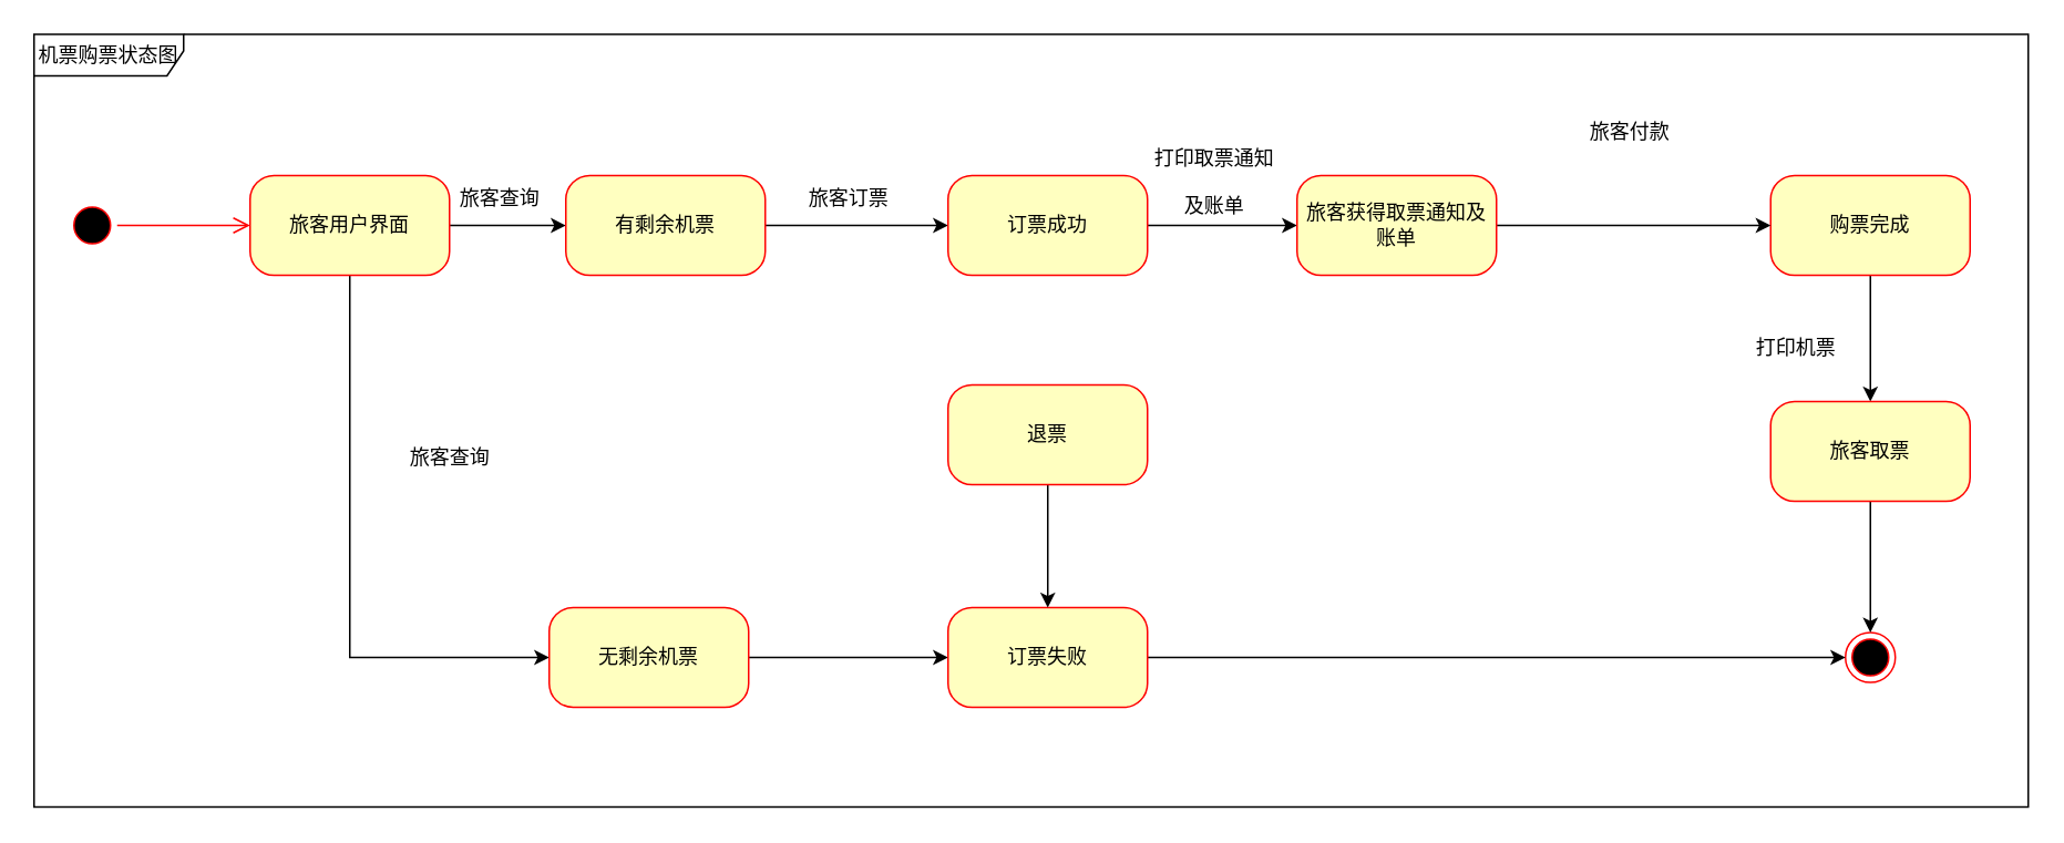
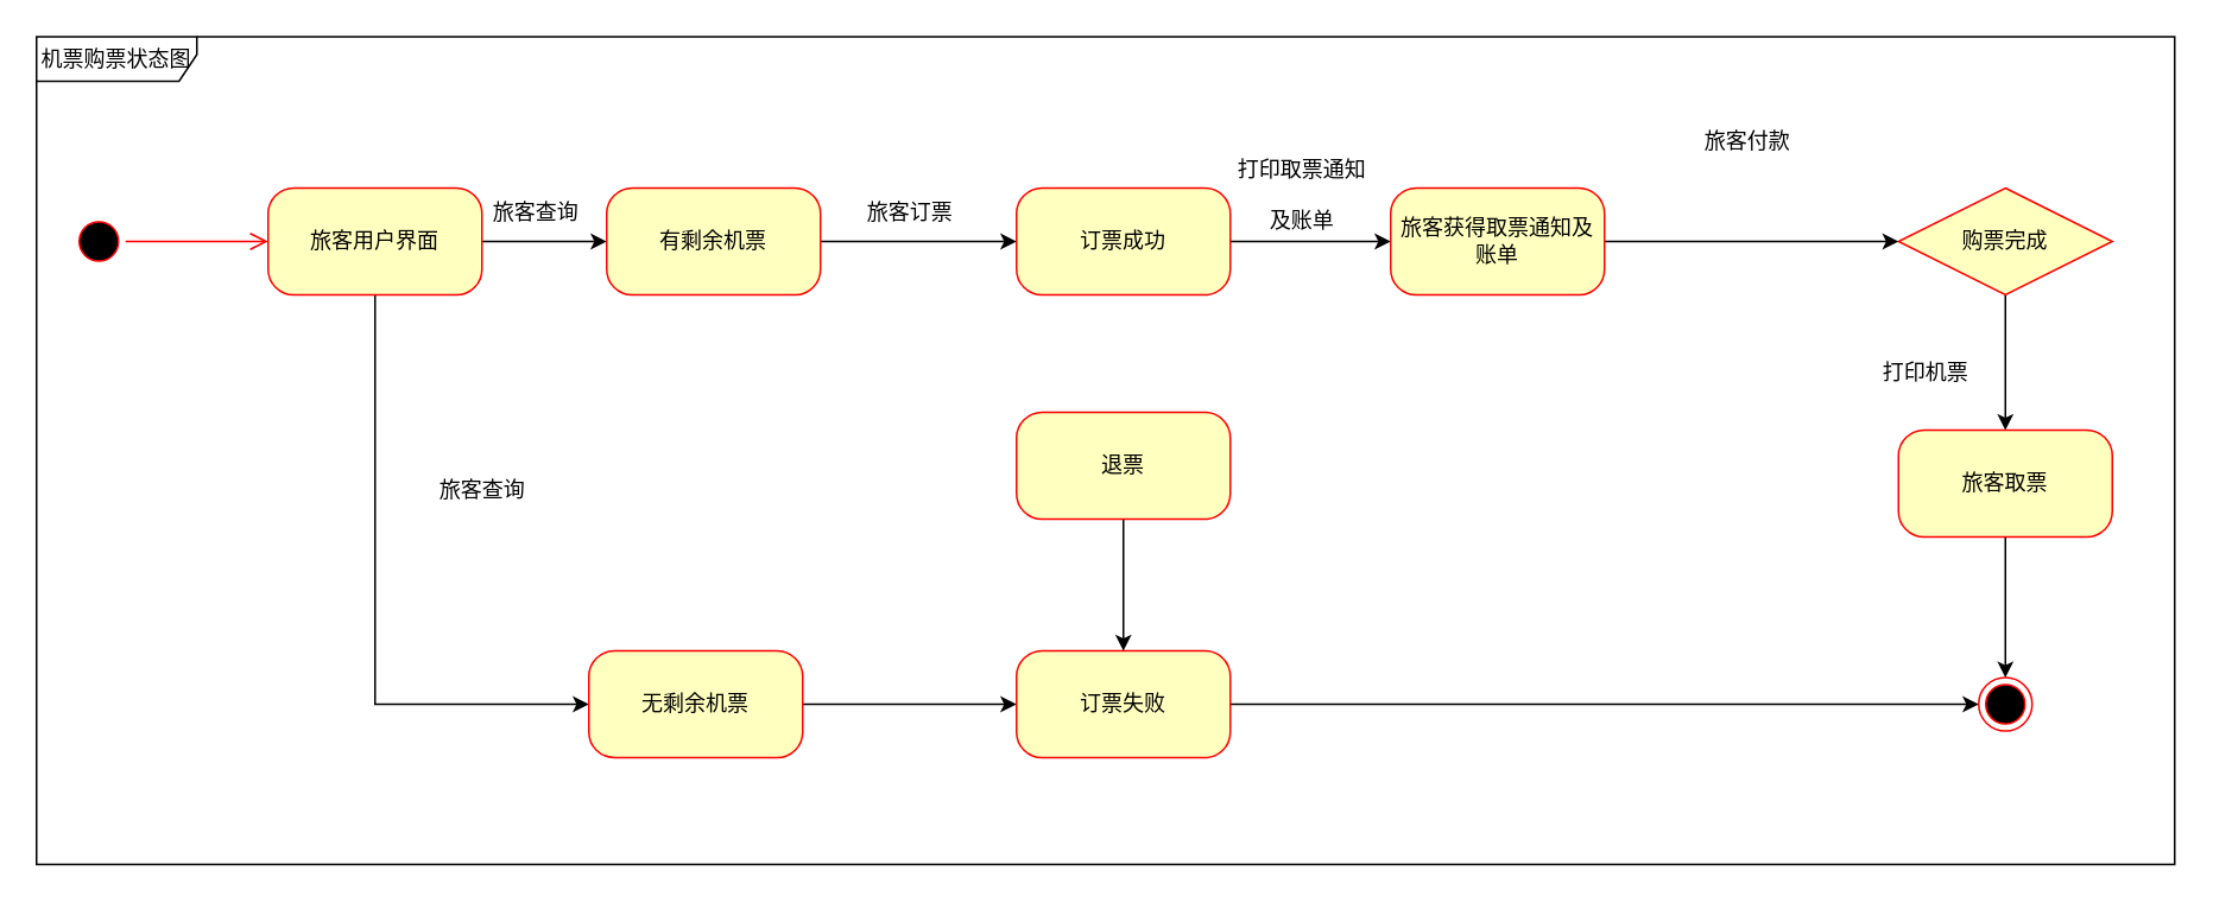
  <mxCell id="0" />
  <mxCell id="1" parent="0" />
  <mxCell id="2" value="机票购票状态图" style="shape=umlFrame;whiteSpace=wrap;html=1;rounded=1;shadow=0;comic=0;labelBackgroundColor=none;strokeWidth=1;fontFamily=Verdana;fontSize=12;align=center;width=90;height=25;" parent="1" vertex="1"><mxGeometry x="20" y="20" width="1200" height="465" as="geometry" /></mxCell>
  <mxCell id="3" value="" style="ellipse;html=1;shape=startState;fillColor=#000000;strokeColor=#ff0000;rounded=1;shadow=0;comic=0;labelBackgroundColor=none;fontFamily=Verdana;fontSize=12;fontColor=#000000;align=center;direction=south;" parent="1" vertex="1"><mxGeometry x="40" y="120" width="30" height="30" as="geometry" /></mxCell>
  <mxCell id="4" style="edgeStyle=orthogonalEdgeStyle;rounded=0;orthogonalLoop=1;jettySize=auto;html=1;exitX=1;exitY=0.5;exitDx=0;exitDy=0;" edge="1" parent="1" source="6" target="8"><mxGeometry relative="1" as="geometry" /></mxCell>
  <mxCell id="5" style="edgeStyle=orthogonalEdgeStyle;rounded=0;orthogonalLoop=1;jettySize=auto;html=1;exitX=0.5;exitY=1;exitDx=0;exitDy=0;entryX=0;entryY=0.5;entryDx=0;entryDy=0;" edge="1" parent="1" source="6" target="18"><mxGeometry relative="1" as="geometry" /></mxCell>
  <mxCell id="6" value="旅客用户界面" style="rounded=1;whiteSpace=wrap;html=1;arcSize=24;fillColor=#ffffc0;strokeColor=#ff0000;shadow=0;comic=0;labelBackgroundColor=none;fontFamily=Verdana;fontSize=12;fontColor=#000000;align=center;" parent="1" vertex="1"><mxGeometry x="150" y="105" width="120" height="60" as="geometry" /></mxCell>
  <mxCell id="7" style="edgeStyle=orthogonalEdgeStyle;rounded=0;orthogonalLoop=1;jettySize=auto;html=1;exitX=1;exitY=0.5;exitDx=0;exitDy=0;" edge="1" parent="1" source="8" target="10"><mxGeometry relative="1" as="geometry" /></mxCell>
  <mxCell id="8" value="有剩余机票" style="rounded=1;whiteSpace=wrap;html=1;arcSize=24;fillColor=#ffffc0;strokeColor=#ff0000;shadow=0;comic=0;labelBackgroundColor=none;fontFamily=Verdana;fontSize=12;fontColor=#000000;align=center;" parent="1" vertex="1"><mxGeometry x="340" y="105" width="120" height="60" as="geometry" /></mxCell>
  <mxCell id="9" style="edgeStyle=orthogonalEdgeStyle;rounded=0;orthogonalLoop=1;jettySize=auto;html=1;exitX=1;exitY=0.5;exitDx=0;exitDy=0;entryX=0;entryY=0.5;entryDx=0;entryDy=0;" edge="1" parent="1" source="10" target="26"><mxGeometry relative="1" as="geometry" /></mxCell>
  <mxCell id="10" value="订票成功" style="rounded=1;whiteSpace=wrap;html=1;arcSize=24;fillColor=#ffffc0;strokeColor=#ff0000;shadow=0;comic=0;labelBackgroundColor=none;fontFamily=Verdana;fontSize=12;fontColor=#000000;align=center;" parent="1" vertex="1"><mxGeometry x="570" y="105" width="120" height="60" as="geometry" /></mxCell>
  <mxCell id="11" style="edgeStyle=orthogonalEdgeStyle;rounded=0;orthogonalLoop=1;jettySize=auto;html=1;exitX=0.5;exitY=1;exitDx=0;exitDy=0;" edge="1" parent="1" source="12" target="29"><mxGeometry relative="1" as="geometry" /></mxCell>
- <mxCell id="12" value="购票完成" style="rounded=1;whiteSpace=wrap;html=1;arcSize=24;fillColor=#ffffc0;strokeColor=#ff0000;shadow=0;comic=0;labelBackgroundColor=none;fontFamily=Verdana;fontSize=12;fontColor=#000000;align=center;" parent="1" vertex="1"><mxGeometry x="1065" y="105" width="120" height="60" as="geometry" /></mxCell>
+ <mxCell id="12" value="购票完成" style="rhombus;whiteSpace=wrap;html=1;arcSize=24;fillColor=#ffffc0;strokeColor=#ff0000;shadow=0;comic=0;labelBackgroundColor=none;fontFamily=Verdana;fontSize=12;fontColor=#000000;align=center;" parent="1" vertex="1"><mxGeometry x="1065" y="105" width="120" height="60" as="geometry" /></mxCell>
  <mxCell id="13" style="edgeStyle=orthogonalEdgeStyle;html=1;labelBackgroundColor=none;endArrow=open;endSize=8;strokeColor=#ff0000;fontFamily=Verdana;fontSize=12;align=left;" parent="1" source="3" target="6" edge="1"><mxGeometry relative="1" as="geometry" /></mxCell>
  <mxCell id="14" value="&lt;span style=&quot;font-weight: normal;&quot;&gt;&lt;font style=&quot;font-size: 12px;&quot;&gt;旅客查询&lt;/font&gt;&lt;/span&gt;" style="text;strokeColor=none;fillColor=none;html=1;fontSize=24;fontStyle=1;verticalAlign=middle;align=center;" vertex="1" parent="1"><mxGeometry x="250" y="95" width="100" height="40" as="geometry" /></mxCell>
  <mxCell id="15" value="&lt;span style=&quot;font-weight: normal;&quot;&gt;&lt;font style=&quot;font-size: 12px;&quot;&gt;旅客订票&lt;/font&gt;&lt;/span&gt;" style="text;strokeColor=none;fillColor=none;html=1;fontSize=24;fontStyle=1;verticalAlign=middle;align=center;" vertex="1" parent="1"><mxGeometry x="460" y="95" width="100" height="40" as="geometry" /></mxCell>
  <mxCell id="16" value="" style="ellipse;html=1;shape=endState;fillColor=#000000;strokeColor=#ff0000;rounded=1;shadow=0;comic=0;labelBackgroundColor=none;fontFamily=Verdana;fontSize=12;fontColor=#000000;align=center;" parent="1" vertex="1"><mxGeometry x="1110" y="380" width="30" height="30" as="geometry" /></mxCell>
  <mxCell id="17" style="edgeStyle=orthogonalEdgeStyle;rounded=0;orthogonalLoop=1;jettySize=auto;html=1;" edge="1" parent="1" source="18" target="20"><mxGeometry relative="1" as="geometry" /></mxCell>
  <mxCell id="18" value="无剩余机票" style="rounded=1;whiteSpace=wrap;html=1;arcSize=24;fillColor=#ffffc0;strokeColor=#ff0000;shadow=0;comic=0;labelBackgroundColor=none;fontFamily=Verdana;fontSize=12;fontColor=#000000;align=center;" vertex="1" parent="1"><mxGeometry x="330" y="365" width="120" height="60" as="geometry" /></mxCell>
  <mxCell id="19" style="edgeStyle=orthogonalEdgeStyle;rounded=0;orthogonalLoop=1;jettySize=auto;html=1;exitX=1;exitY=0.5;exitDx=0;exitDy=0;" edge="1" parent="1" source="20" target="16"><mxGeometry relative="1" as="geometry" /></mxCell>
  <mxCell id="20" value="订票失败" style="rounded=1;whiteSpace=wrap;html=1;arcSize=24;fillColor=#ffffc0;strokeColor=#ff0000;shadow=0;comic=0;labelBackgroundColor=none;fontFamily=Verdana;fontSize=12;fontColor=#000000;align=center;" vertex="1" parent="1"><mxGeometry x="570" y="365" width="120" height="60" as="geometry" /></mxCell>
  <mxCell id="21" value="&lt;span style=&quot;font-weight: normal;&quot;&gt;&lt;font style=&quot;font-size: 12px;&quot;&gt;旅客查询&lt;/font&gt;&lt;/span&gt;" style="text;strokeColor=none;fillColor=none;html=1;fontSize=24;fontStyle=1;verticalAlign=middle;align=center;" vertex="1" parent="1"><mxGeometry x="220" y="251" width="100" height="40" as="geometry" /></mxCell>
  <mxCell id="22" value="&lt;span style=&quot;font-weight: normal;&quot;&gt;&lt;font style=&quot;font-size: 12px;&quot;&gt;旅客付款&lt;/font&gt;&lt;/span&gt;" style="text;strokeColor=none;fillColor=none;html=1;fontSize=24;fontStyle=1;verticalAlign=middle;align=center;" vertex="1" parent="1"><mxGeometry x="930" y="55" width="100" height="40" as="geometry" /></mxCell>
  <mxCell id="23" style="edgeStyle=orthogonalEdgeStyle;rounded=0;orthogonalLoop=1;jettySize=auto;html=1;exitX=0.5;exitY=1;exitDx=0;exitDy=0;entryX=0.5;entryY=0;entryDx=0;entryDy=0;" edge="1" parent="1" source="24" target="20"><mxGeometry relative="1" as="geometry" /></mxCell>
  <mxCell id="24" value="退票" style="rounded=1;whiteSpace=wrap;html=1;arcSize=24;fillColor=#ffffc0;strokeColor=#ff0000;shadow=0;comic=0;labelBackgroundColor=none;fontFamily=Verdana;fontSize=12;fontColor=#000000;align=center;" vertex="1" parent="1"><mxGeometry x="570" y="231" width="120" height="60" as="geometry" /></mxCell>
  <mxCell id="25" style="edgeStyle=orthogonalEdgeStyle;rounded=0;orthogonalLoop=1;jettySize=auto;html=1;exitX=1;exitY=0.5;exitDx=0;exitDy=0;entryX=0;entryY=0.5;entryDx=0;entryDy=0;" edge="1" parent="1" source="26" target="12"><mxGeometry relative="1" as="geometry" /></mxCell>
  <mxCell id="26" value="旅客获得取票通知及账单" style="rounded=1;whiteSpace=wrap;html=1;arcSize=24;fillColor=#ffffc0;strokeColor=#ff0000;shadow=0;comic=0;labelBackgroundColor=none;fontFamily=Verdana;fontSize=12;fontColor=#000000;align=center;" vertex="1" parent="1"><mxGeometry x="780" y="105" width="120" height="60" as="geometry" /></mxCell>
  <mxCell id="27" value="&lt;span style=&quot;font-size: 12px; font-weight: 400;&quot;&gt;打印取票通知&lt;br&gt;及账单&lt;/span&gt;" style="text;strokeColor=none;fillColor=none;html=1;fontSize=24;fontStyle=1;verticalAlign=middle;align=center;" vertex="1" parent="1"><mxGeometry x="680" y="85" width="100" height="40" as="geometry" /></mxCell>
  <mxCell id="28" style="edgeStyle=orthogonalEdgeStyle;rounded=0;orthogonalLoop=1;jettySize=auto;html=1;exitX=0.5;exitY=1;exitDx=0;exitDy=0;entryX=0.5;entryY=0;entryDx=0;entryDy=0;" edge="1" parent="1" source="29" target="16"><mxGeometry relative="1" as="geometry" /></mxCell>
  <mxCell id="29" value="旅客取票" style="rounded=1;whiteSpace=wrap;html=1;arcSize=24;fillColor=#ffffc0;strokeColor=#ff0000;shadow=0;comic=0;labelBackgroundColor=none;fontFamily=Verdana;fontSize=12;fontColor=#000000;align=center;" vertex="1" parent="1"><mxGeometry x="1065" y="241" width="120" height="60" as="geometry" /></mxCell>
  <mxCell id="30" value="&lt;span style=&quot;font-size: 12px; font-weight: 400;&quot;&gt;打印机票&lt;/span&gt;" style="text;strokeColor=none;fillColor=none;html=1;fontSize=24;fontStyle=1;verticalAlign=middle;align=center;" vertex="1" parent="1"><mxGeometry x="1030" y="185" width="100" height="40" as="geometry" /></mxCell>
